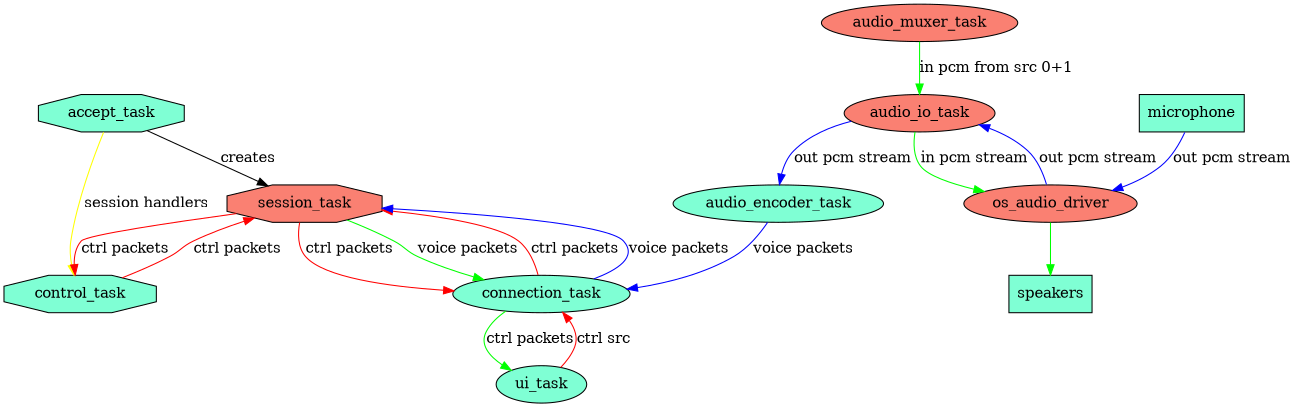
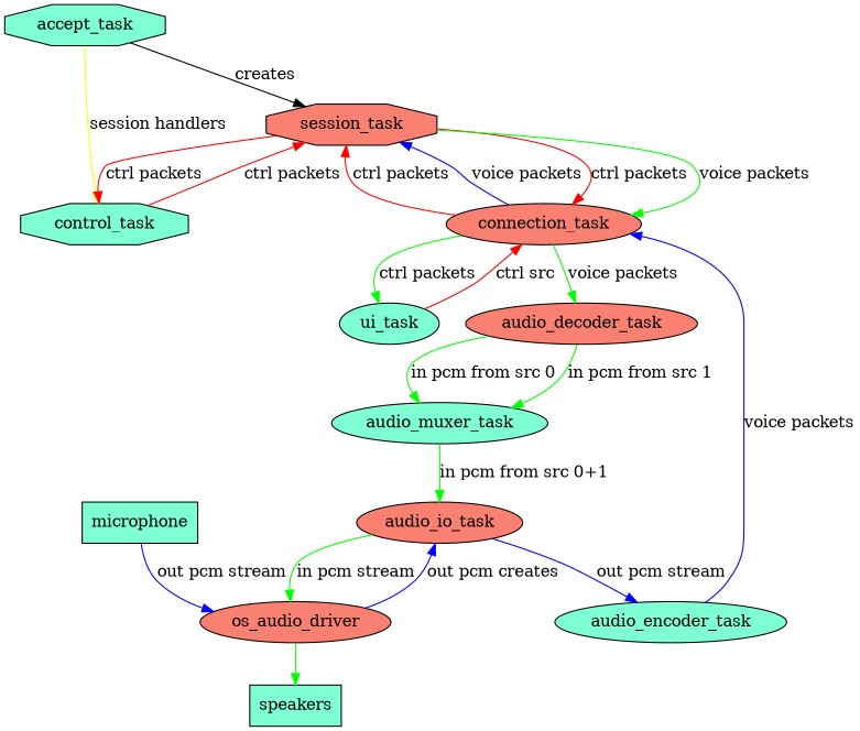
  digraph {
    node [fillcolor=aquamarine shape=oval style=filled]
    edge [color=green]
    accept_task [shape=octagon]
    session_task [fillcolor=salmon shape=octagon]
    control_task [shape=octagon]
-   connection_task
+   connection_task [fillcolor=salmon]
    ui_task
-   audio_muxer_task [fillcolor=salmon]
+   audio_decoder_task [fillcolor=salmon]
+   audio_muxer_task
    audio_io_task [fillcolor=salmon]
    audio_encoder_task
    os_audio_driver [fillcolor=salmon shape=ellipse]
    speakers [shape=rectangle]
    microphone [shape=rectangle]
    accept_task -> session_task [label=creates color=""]
    accept_task -> control_task [color=yellow label="session handlers"]
    session_task -> control_task [color=red label="ctrl packets"]
    session_task -> connection_task [color=red label="ctrl packets"]
    session_task -> connection_task [label="voice packets"]
    control_task -> session_task [color=red label="ctrl packets"]
    connection_task -> session_task [color=red label="ctrl packets"]
    connection_task -> session_task [color=blue label="voice packets"]
    connection_task -> ui_task [label="ctrl packets"]
+   connection_task -> audio_decoder_task [label="voice packets"]
    ui_task -> connection_task [color=red label="ctrl src"]
+   audio_decoder_task -> audio_muxer_task [label="in pcm from src 0"]
+   audio_decoder_task -> audio_muxer_task [label="in pcm from src 1"]
    audio_muxer_task -> audio_io_task [label="in pcm from src 0+1"]
    audio_io_task -> audio_encoder_task [color=blue label="out pcm stream"]
    audio_io_task -> os_audio_driver [label="in pcm stream"]
    audio_encoder_task -> connection_task [color=blue label="voice packets"]
-   os_audio_driver -> audio_io_task [color=blue label="out pcm stream"]
+   os_audio_driver -> audio_io_task [color=blue label="out pcm creates"]
    os_audio_driver -> speakers
    microphone -> os_audio_driver [color=blue label="out pcm stream"]
  }
